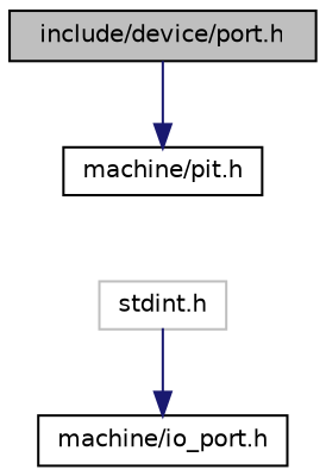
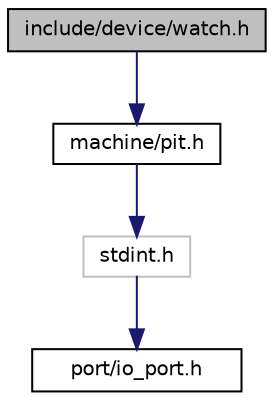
  digraph {
    node [color=black fontname=Helvetica fontsize=10 shape=record]
    edge [color=midnightblue fontname=Helvetica fontsize=10 labelfontname=Helvetica labelfontsize=10 style=solid]
-   n1 [fillcolor=grey75 fontcolor=black height=0.2 label="include/device/port.h" style=filled width=0.4]
+   n1 [fillcolor=grey75 fontcolor=black height=0.2 label="include/device/watch.h" style=filled width=0.4]
    n2 [height=0.2 label="machine/pit.h" width=0.4]
    n3 [color=grey75 height=0.2 label="stdint.h" width=0.4]
-   n4 [height=0.2 label="machine/io_port.h" width=0.4]
+   n4 [height=0.2 label="port/io_port.h" width=0.4]
    n1 -> n2
+   n2 -> n3
    n3 -> n4
  }
